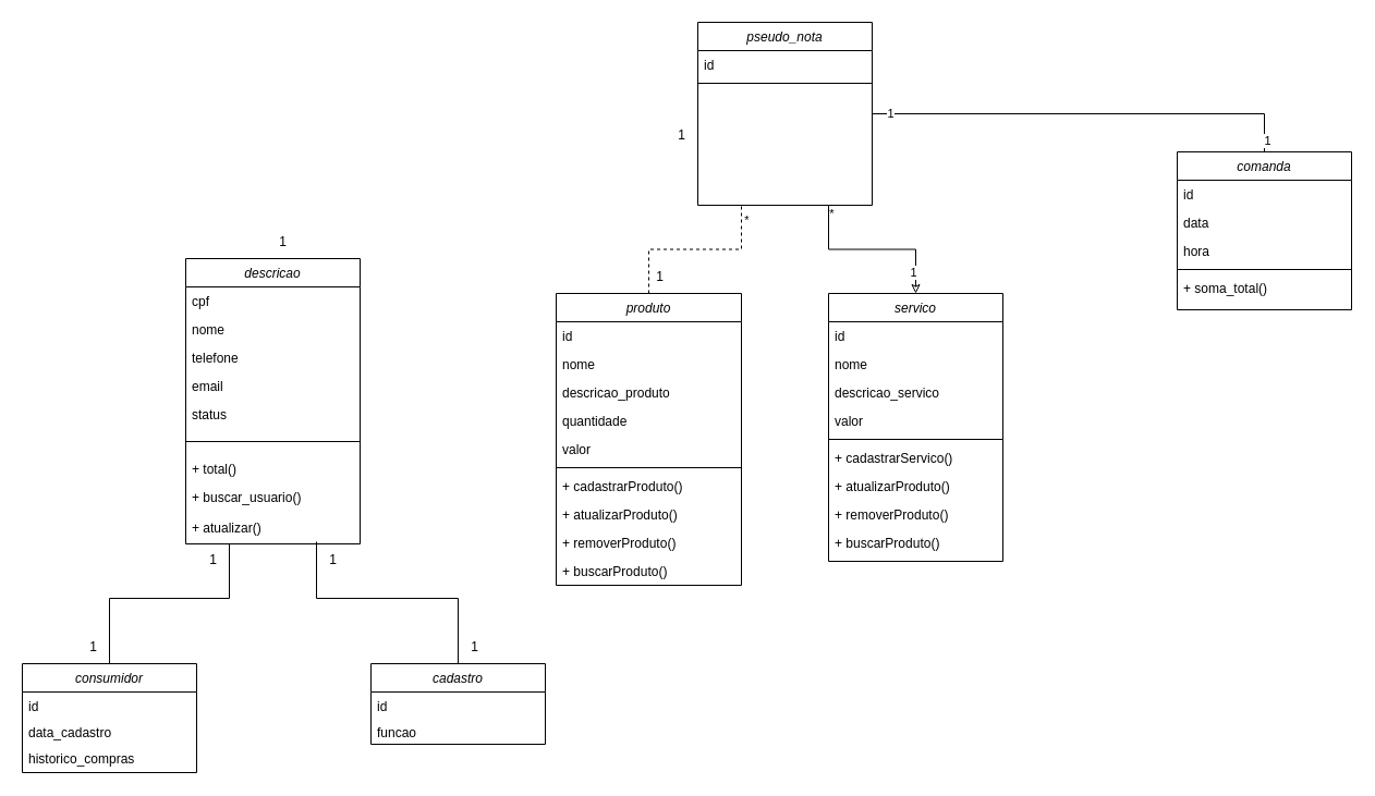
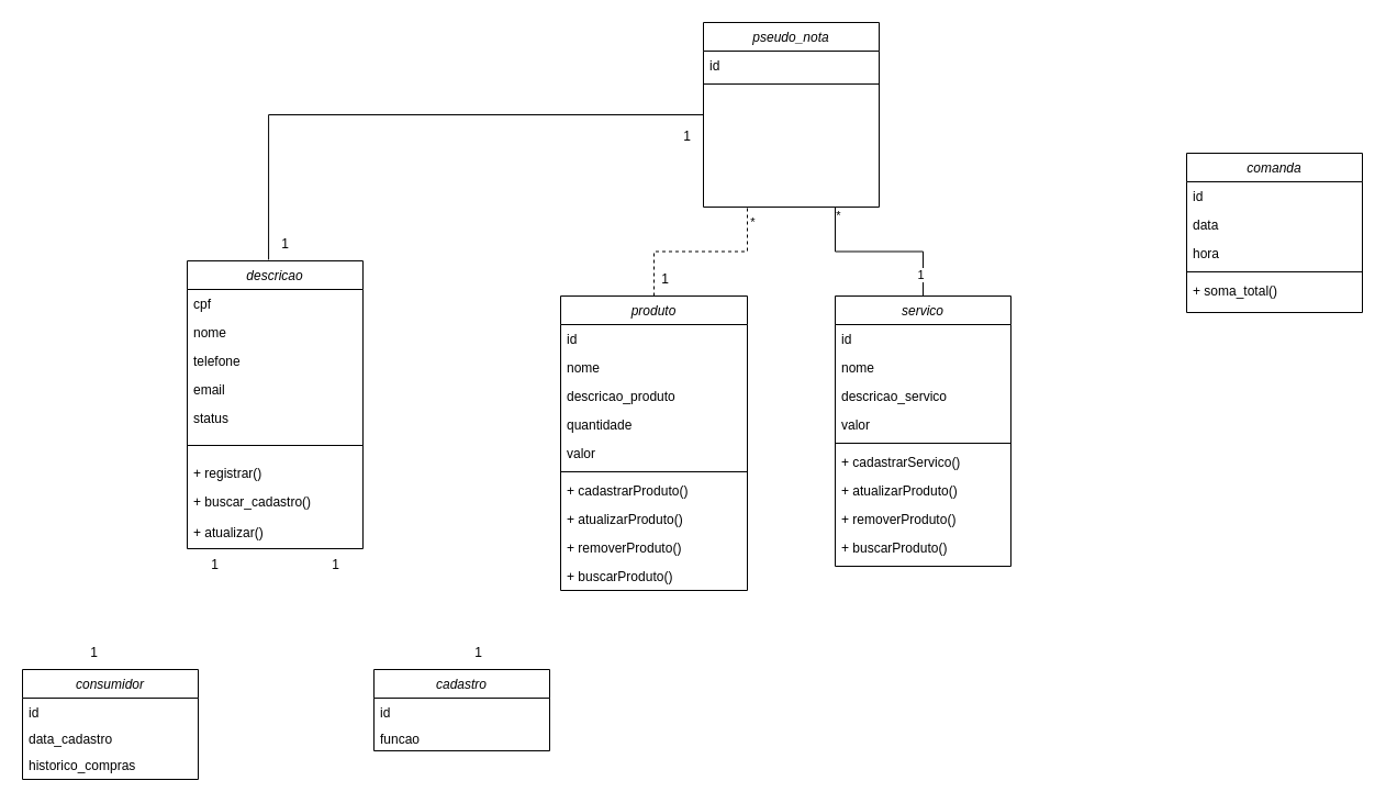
  <mxCell id="0" />
  <mxCell id="1" parent="0" />
  <mxCell id="2" value="descricao" style="swimlane;fontStyle=2;align=center;verticalAlign=top;childLayout=stackLayout;horizontal=1;startSize=26;horizontalStack=0;resizeParent=1;resizeLast=0;collapsible=1;marginBottom=0;rounded=0;shadow=0;strokeWidth=1;" vertex="1" parent="1"><mxGeometry x="170" y="237" width="160" height="262" as="geometry"><mxRectangle x="230" y="140" width="160" height="26" as="alternateBounds" /></mxGeometry></mxCell>
  <mxCell id="3" value="cpf" style="text;align=left;verticalAlign=top;spacingLeft=4;spacingRight=4;overflow=hidden;rotatable=0;points=[[0,0.5],[1,0.5]];portConstraint=eastwest;" vertex="1" parent="2"><mxGeometry y="26" width="160" height="26" as="geometry" /></mxCell>
  <mxCell id="4" value="nome" style="text;align=left;verticalAlign=top;spacingLeft=4;spacingRight=4;overflow=hidden;rotatable=0;points=[[0,0.5],[1,0.5]];portConstraint=eastwest;" vertex="1" parent="2"><mxGeometry y="52" width="160" height="26" as="geometry" /></mxCell>
  <mxCell id="5" value="telefone" style="text;align=left;verticalAlign=top;spacingLeft=4;spacingRight=4;overflow=hidden;rotatable=0;points=[[0,0.5],[1,0.5]];portConstraint=eastwest;" vertex="1" parent="2"><mxGeometry y="78" width="160" height="26" as="geometry" /></mxCell>
  <mxCell id="6" value="email" style="text;align=left;verticalAlign=top;spacingLeft=4;spacingRight=4;overflow=hidden;rotatable=0;points=[[0,0.5],[1,0.5]];portConstraint=eastwest;" vertex="1" parent="2"><mxGeometry y="104" width="160" height="26" as="geometry" /></mxCell>
  <mxCell id="7" value="status" style="text;align=left;verticalAlign=top;spacingLeft=4;spacingRight=4;overflow=hidden;rotatable=0;points=[[0,0.5],[1,0.5]];portConstraint=eastwest;" vertex="1" parent="2"><mxGeometry y="130" width="160" height="26" as="geometry" /></mxCell>
  <mxCell id="8" value="" style="line;html=1;strokeWidth=1;align=left;verticalAlign=middle;spacingTop=-1;spacingLeft=3;spacingRight=3;rotatable=0;labelPosition=right;points=[];portConstraint=eastwest;" vertex="1" parent="2"><mxGeometry y="156" width="160" height="24" as="geometry" /></mxCell>
- <mxCell id="9" value="+ total()" style="text;align=left;verticalAlign=top;spacingLeft=4;spacingRight=4;overflow=hidden;rotatable=0;points=[[0,0.5],[1,0.5]];portConstraint=eastwest;" vertex="1" parent="2"><mxGeometry y="180" width="160" height="26" as="geometry" /></mxCell>
- <mxCell id="10" value="+ buscar_usuario()" style="text;align=left;verticalAlign=top;spacingLeft=4;spacingRight=4;overflow=hidden;rotatable=0;points=[[0,0.5],[1,0.5]];portConstraint=eastwest;whiteSpace=wrap;" vertex="1" parent="2"><mxGeometry y="206" width="160" height="28" as="geometry" /></mxCell>
+ <mxCell id="9" value="+ registrar()" style="text;align=left;verticalAlign=top;spacingLeft=4;spacingRight=4;overflow=hidden;rotatable=0;points=[[0,0.5],[1,0.5]];portConstraint=eastwest;" vertex="1" parent="2"><mxGeometry y="180" width="160" height="26" as="geometry" /></mxCell>
+ <mxCell id="10" value="+ buscar_cadastro()" style="text;align=left;verticalAlign=top;spacingLeft=4;spacingRight=4;overflow=hidden;rotatable=0;points=[[0,0.5],[1,0.5]];portConstraint=eastwest;whiteSpace=wrap;" vertex="1" parent="2"><mxGeometry y="206" width="160" height="28" as="geometry" /></mxCell>
  <mxCell id="11" value="+ atualizar()" style="text;align=left;verticalAlign=top;spacingLeft=4;spacingRight=4;overflow=hidden;rotatable=0;points=[[0,0.5],[1,0.5]];portConstraint=eastwest;" vertex="1" parent="2"><mxGeometry y="234" width="160" height="26" as="geometry" /></mxCell>
- <mxCell id="12" style="edgeStyle=orthogonalEdgeStyle;rounded=0;orthogonalLoop=1;jettySize=auto;html=1;endArrow=none;endFill=0;startArrow=none;startFill=0;exitX=0.5;exitY=0;exitDx=0;exitDy=0;entryX=0.75;entryY=1;entryDx=0;entryDy=0;entryPerimeter=0;" edge="1" parent="1" source="13" target="11"><mxGeometry relative="1" as="geometry"><Array as="points"><mxPoint x="420" y="549" /><mxPoint x="290" y="549" /></Array><mxPoint x="420" y="599" as="sourcePoint" /><mxPoint x="290" y="509" as="targetPoint" /></mxGeometry></mxCell>
  <mxCell id="13" value="cadastro" style="swimlane;fontStyle=2;align=center;verticalAlign=top;childLayout=stackLayout;horizontal=1;startSize=26;horizontalStack=0;resizeParent=1;resizeLast=0;collapsible=1;marginBottom=0;rounded=0;shadow=0;strokeWidth=1;" vertex="1" parent="1"><mxGeometry x="340" y="609" width="160" height="74" as="geometry"><mxRectangle x="230" y="140" width="160" height="26" as="alternateBounds" /></mxGeometry></mxCell>
  <mxCell id="14" value="id" style="text;align=left;verticalAlign=top;spacingLeft=4;spacingRight=4;overflow=hidden;rotatable=0;points=[[0,0.5],[1,0.5]];portConstraint=eastwest;" vertex="1" parent="13"><mxGeometry y="26" width="160" height="24" as="geometry" /></mxCell>
  <mxCell id="15" value="funcao" style="text;align=left;verticalAlign=top;spacingLeft=4;spacingRight=4;overflow=hidden;rotatable=0;points=[[0,0.5],[1,0.5]];portConstraint=eastwest;" vertex="1" parent="13"><mxGeometry y="50" width="160" height="24" as="geometry" /></mxCell>
- <mxCell id="16" style="edgeStyle=orthogonalEdgeStyle;rounded=0;orthogonalLoop=1;jettySize=auto;html=1;endArrow=none;endFill=0;startArrow=none;startFill=0;entryX=0.25;entryY=1;entryDx=0;entryDy=0;exitX=0.5;exitY=0;exitDx=0;exitDy=0;" edge="1" parent="1" source="17" target="2"><mxGeometry relative="1" as="geometry"><Array as="points"><mxPoint x="100" y="549" /><mxPoint x="210" y="549" /></Array><mxPoint x="100" y="599" as="sourcePoint" /><mxPoint x="210" y="519" as="targetPoint" /></mxGeometry></mxCell>
  <mxCell id="17" value="consumidor" style="swimlane;fontStyle=2;align=center;verticalAlign=top;childLayout=stackLayout;horizontal=1;startSize=26;horizontalStack=0;resizeParent=1;resizeLast=0;collapsible=1;marginBottom=0;rounded=0;shadow=0;strokeWidth=1;" vertex="1" parent="1"><mxGeometry x="20" y="609" width="160" height="100" as="geometry"><mxRectangle x="230" y="140" width="160" height="26" as="alternateBounds" /></mxGeometry></mxCell>
  <mxCell id="18" value="id" style="text;align=left;verticalAlign=top;spacingLeft=4;spacingRight=4;overflow=hidden;rotatable=0;points=[[0,0.5],[1,0.5]];portConstraint=eastwest;" vertex="1" parent="17"><mxGeometry y="26" width="160" height="24" as="geometry" /></mxCell>
  <mxCell id="19" value="data_cadastro" style="text;align=left;verticalAlign=top;spacingLeft=4;spacingRight=4;overflow=hidden;rotatable=0;points=[[0,0.5],[1,0.5]];portConstraint=eastwest;" vertex="1" parent="17"><mxGeometry y="50" width="160" height="24" as="geometry" /></mxCell>
  <mxCell id="20" value="historico_compras" style="text;align=left;verticalAlign=top;spacingLeft=4;spacingRight=4;overflow=hidden;rotatable=0;points=[[0,0.5],[1,0.5]];portConstraint=eastwest;" vertex="1" parent="17"><mxGeometry y="74" width="160" height="26" as="geometry" /></mxCell>
- <mxCell id="21" style="edgeStyle=orthogonalEdgeStyle;rounded=0;orthogonalLoop=1;jettySize=auto;html=1;entryX=0.5;entryY=0;entryDx=0;entryDy=0;endArrow=classic;endFill=0;exitX=0.75;exitY=1;exitDx=0;exitDy=0;" edge="1" parent="1" source="56" target="30"><mxGeometry relative="1" as="geometry" /></mxCell>
+ <mxCell id="21" style="edgeStyle=orthogonalEdgeStyle;rounded=0;orthogonalLoop=1;jettySize=auto;html=1;entryX=0.5;entryY=0;entryDx=0;entryDy=0;endArrow=none;endFill=0;exitX=0.75;exitY=1;exitDx=0;exitDy=0;" edge="1" parent="1" source="56" target="30"><mxGeometry relative="1" as="geometry" /></mxCell>
  <mxCell id="22" value="*" style="edgeLabel;html=1;align=center;verticalAlign=middle;resizable=0;points=[];" vertex="1" connectable="0" parent="21"><mxGeometry x="-0.911" y="2" relative="1" as="geometry"><mxPoint as="offset" /></mxGeometry></mxCell>
  <mxCell id="23" value="1" style="edgeLabel;html=1;align=center;verticalAlign=middle;resizable=0;points=[];" connectable="0" vertex="1" parent="21"><mxGeometry x="0.749" y="-3" relative="1" as="geometry"><mxPoint as="offset" /></mxGeometry></mxCell>
  <mxCell id="24" value="comanda" style="swimlane;fontStyle=2;align=center;verticalAlign=top;childLayout=stackLayout;horizontal=1;startSize=26;horizontalStack=0;resizeParent=1;resizeLast=0;collapsible=1;marginBottom=0;rounded=0;shadow=0;strokeWidth=1;" vertex="1" parent="1"><mxGeometry x="1080" y="139" width="160" height="145" as="geometry"><mxRectangle x="230" y="140" width="160" height="26" as="alternateBounds" /></mxGeometry></mxCell>
  <mxCell id="25" value="id" style="text;align=left;verticalAlign=top;spacingLeft=4;spacingRight=4;overflow=hidden;rotatable=0;points=[[0,0.5],[1,0.5]];portConstraint=eastwest;" vertex="1" parent="24"><mxGeometry y="26" width="160" height="26" as="geometry" /></mxCell>
  <mxCell id="26" value="data" style="text;align=left;verticalAlign=top;spacingLeft=4;spacingRight=4;overflow=hidden;rotatable=0;points=[[0,0.5],[1,0.5]];portConstraint=eastwest;" vertex="1" parent="24"><mxGeometry y="52" width="160" height="26" as="geometry" /></mxCell>
  <mxCell id="27" value="hora" style="text;align=left;verticalAlign=top;spacingLeft=4;spacingRight=4;overflow=hidden;rotatable=0;points=[[0,0.5],[1,0.5]];portConstraint=eastwest;" vertex="1" parent="24"><mxGeometry y="78" width="160" height="26" as="geometry" /></mxCell>
  <mxCell id="28" value="" style="line;html=1;strokeWidth=1;align=left;verticalAlign=middle;spacingTop=-1;spacingLeft=3;spacingRight=3;rotatable=0;labelPosition=right;points=[];portConstraint=eastwest;" vertex="1" parent="24"><mxGeometry y="104" width="160" height="8" as="geometry" /></mxCell>
  <mxCell id="29" value="+ soma_total()" style="text;align=left;verticalAlign=top;spacingLeft=4;spacingRight=4;overflow=hidden;rotatable=0;points=[[0,0.5],[1,0.5]];portConstraint=eastwest;" vertex="1" parent="24"><mxGeometry y="112" width="160" height="26" as="geometry" /></mxCell>
  <mxCell id="30" value="servico" style="swimlane;fontStyle=2;align=center;verticalAlign=top;childLayout=stackLayout;horizontal=1;startSize=26;horizontalStack=0;resizeParent=1;resizeLast=0;collapsible=1;marginBottom=0;rounded=0;shadow=0;strokeWidth=1;" vertex="1" parent="1"><mxGeometry x="760" y="269" width="160" height="246" as="geometry"><mxRectangle x="230" y="140" width="160" height="26" as="alternateBounds" /></mxGeometry></mxCell>
  <mxCell id="31" value="id" style="text;align=left;verticalAlign=top;spacingLeft=4;spacingRight=4;overflow=hidden;rotatable=0;points=[[0,0.5],[1,0.5]];portConstraint=eastwest;" vertex="1" parent="30"><mxGeometry y="26" width="160" height="26" as="geometry" /></mxCell>
  <mxCell id="32" value="nome" style="text;align=left;verticalAlign=top;spacingLeft=4;spacingRight=4;overflow=hidden;rotatable=0;points=[[0,0.5],[1,0.5]];portConstraint=eastwest;" vertex="1" parent="30"><mxGeometry y="52" width="160" height="26" as="geometry" /></mxCell>
  <mxCell id="33" value="descricao_servico" style="text;align=left;verticalAlign=top;spacingLeft=4;spacingRight=4;overflow=hidden;rotatable=0;points=[[0,0.5],[1,0.5]];portConstraint=eastwest;" vertex="1" parent="30"><mxGeometry y="78" width="160" height="26" as="geometry" /></mxCell>
  <mxCell id="34" value="valor" style="text;align=left;verticalAlign=top;spacingLeft=4;spacingRight=4;overflow=hidden;rotatable=0;points=[[0,0.5],[1,0.5]];portConstraint=eastwest;" vertex="1" parent="30"><mxGeometry y="104" width="160" height="26" as="geometry" /></mxCell>
  <mxCell id="35" value="" style="line;html=1;strokeWidth=1;align=left;verticalAlign=middle;spacingTop=-1;spacingLeft=3;spacingRight=3;rotatable=0;labelPosition=right;points=[];portConstraint=eastwest;" vertex="1" parent="30"><mxGeometry y="130" width="160" height="8" as="geometry" /></mxCell>
  <mxCell id="36" value="+ cadastrarServico()" style="text;align=left;verticalAlign=top;spacingLeft=4;spacingRight=4;overflow=hidden;rotatable=0;points=[[0,0.5],[1,0.5]];portConstraint=eastwest;" vertex="1" parent="30"><mxGeometry y="138" width="160" height="26" as="geometry" /></mxCell>
  <mxCell id="37" value="+ atualizarProduto()" style="text;align=left;verticalAlign=top;spacingLeft=4;spacingRight=4;overflow=hidden;rotatable=0;points=[[0,0.5],[1,0.5]];portConstraint=eastwest;" vertex="1" parent="30"><mxGeometry y="164" width="160" height="26" as="geometry" /></mxCell>
  <mxCell id="38" value="+ removerProduto()" style="text;align=left;verticalAlign=top;spacingLeft=4;spacingRight=4;overflow=hidden;rotatable=0;points=[[0,0.5],[1,0.5]];portConstraint=eastwest;" vertex="1" parent="30"><mxGeometry y="190" width="160" height="26" as="geometry" /></mxCell>
  <mxCell id="39" value="+ buscarProduto()" style="text;align=left;verticalAlign=top;spacingLeft=4;spacingRight=4;overflow=hidden;rotatable=0;points=[[0,0.5],[1,0.5]];portConstraint=eastwest;" vertex="1" parent="30"><mxGeometry y="216" width="160" height="26" as="geometry" /></mxCell>
  <mxCell id="40" style="edgeStyle=orthogonalEdgeStyle;rounded=0;orthogonalLoop=1;jettySize=auto;html=1;entryX=0.25;entryY=1;entryDx=0;entryDy=0;endArrow=none;endFill=0;dashed=1;" edge="1" parent="1" source="42" target="56"><mxGeometry relative="1" as="geometry" /></mxCell>
  <mxCell id="41" value="*" style="edgeLabel;html=1;align=center;verticalAlign=middle;resizable=0;points=[];" connectable="0" vertex="1" parent="40"><mxGeometry x="0.843" y="-4" relative="1" as="geometry"><mxPoint as="offset" /></mxGeometry></mxCell>
  <mxCell id="42" value="produto" style="swimlane;fontStyle=2;align=center;verticalAlign=top;childLayout=stackLayout;horizontal=1;startSize=26;horizontalStack=0;resizeParent=1;resizeLast=0;collapsible=1;marginBottom=0;rounded=0;shadow=0;strokeWidth=1;" vertex="1" parent="1"><mxGeometry x="510" y="269" width="170" height="268" as="geometry"><mxRectangle x="230" y="140" width="160" height="26" as="alternateBounds" /></mxGeometry></mxCell>
  <mxCell id="43" value="id" style="text;align=left;verticalAlign=top;spacingLeft=4;spacingRight=4;overflow=hidden;rotatable=0;points=[[0,0.5],[1,0.5]];portConstraint=eastwest;" vertex="1" parent="42"><mxGeometry y="26" width="170" height="26" as="geometry" /></mxCell>
  <mxCell id="44" value="nome" style="text;align=left;verticalAlign=top;spacingLeft=4;spacingRight=4;overflow=hidden;rotatable=0;points=[[0,0.5],[1,0.5]];portConstraint=eastwest;" vertex="1" parent="42"><mxGeometry y="52" width="170" height="26" as="geometry" /></mxCell>
  <mxCell id="45" value="descricao_produto" style="text;align=left;verticalAlign=top;spacingLeft=4;spacingRight=4;overflow=hidden;rotatable=0;points=[[0,0.5],[1,0.5]];portConstraint=eastwest;" vertex="1" parent="42"><mxGeometry y="78" width="170" height="26" as="geometry" /></mxCell>
  <mxCell id="46" value="quantidade" style="text;align=left;verticalAlign=top;spacingLeft=4;spacingRight=4;overflow=hidden;rotatable=0;points=[[0,0.5],[1,0.5]];portConstraint=eastwest;" vertex="1" parent="42"><mxGeometry y="104" width="170" height="26" as="geometry" /></mxCell>
  <mxCell id="47" value="valor" style="text;align=left;verticalAlign=top;spacingLeft=4;spacingRight=4;overflow=hidden;rotatable=0;points=[[0,0.5],[1,0.5]];portConstraint=eastwest;" vertex="1" parent="42"><mxGeometry y="130" width="170" height="26" as="geometry" /></mxCell>
  <mxCell id="48" value="" style="line;html=1;strokeWidth=1;align=left;verticalAlign=middle;spacingTop=-1;spacingLeft=3;spacingRight=3;rotatable=0;labelPosition=right;points=[];portConstraint=eastwest;" vertex="1" parent="42"><mxGeometry y="156" width="170" height="8" as="geometry" /></mxCell>
  <mxCell id="49" value="+ cadastrarProduto()" style="text;align=left;verticalAlign=top;spacingLeft=4;spacingRight=4;overflow=hidden;rotatable=0;points=[[0,0.5],[1,0.5]];portConstraint=eastwest;" vertex="1" parent="42"><mxGeometry y="164" width="170" height="26" as="geometry" /></mxCell>
  <mxCell id="50" value="+ atualizarProduto()" style="text;align=left;verticalAlign=top;spacingLeft=4;spacingRight=4;overflow=hidden;rotatable=0;points=[[0,0.5],[1,0.5]];portConstraint=eastwest;" vertex="1" parent="42"><mxGeometry y="190" width="170" height="26" as="geometry" /></mxCell>
  <mxCell id="51" value="+ removerProduto()" style="text;align=left;verticalAlign=top;spacingLeft=4;spacingRight=4;overflow=hidden;rotatable=0;points=[[0,0.5],[1,0.5]];portConstraint=eastwest;" vertex="1" parent="42"><mxGeometry y="216" width="170" height="26" as="geometry" /></mxCell>
  <mxCell id="52" value="+ buscarProduto()" style="text;align=left;verticalAlign=top;spacingLeft=4;spacingRight=4;overflow=hidden;rotatable=0;points=[[0,0.5],[1,0.5]];portConstraint=eastwest;" vertex="1" parent="42"><mxGeometry y="242" width="170" height="26" as="geometry" /></mxCell>
- <mxCell id="53" style="edgeStyle=orthogonalEdgeStyle;rounded=0;orthogonalLoop=1;jettySize=auto;html=1;entryX=0.5;entryY=0;entryDx=0;entryDy=0;endArrow=none;endFill=0;startArrow=none;startFill=0;exitX=1;exitY=0.5;exitDx=0;exitDy=0;" edge="1" parent="1" source="56" target="24"><mxGeometry relative="1" as="geometry"><mxPoint x="730" y="99" as="sourcePoint" /></mxGeometry></mxCell>
- <mxCell id="54" value="1" style="edgeLabel;html=1;align=center;verticalAlign=middle;resizable=0;points=[];" connectable="0" vertex="1" parent="53"><mxGeometry x="-0.919" y="1" relative="1" as="geometry"><mxPoint as="offset" /></mxGeometry></mxCell>
- <mxCell id="55" value="1" style="edgeLabel;html=1;align=center;verticalAlign=middle;resizable=0;points=[];" connectable="0" vertex="1" parent="53"><mxGeometry x="0.944" y="2" relative="1" as="geometry"><mxPoint as="offset" /></mxGeometry></mxCell>
  <mxCell id="56" value="pseudo_nota" style="swimlane;fontStyle=2;align=center;verticalAlign=top;childLayout=stackLayout;horizontal=1;startSize=26;horizontalStack=0;resizeParent=1;resizeLast=0;collapsible=1;marginBottom=0;rounded=0;shadow=0;strokeWidth=1;" vertex="1" parent="1"><mxGeometry x="640" y="20" width="160" height="168" as="geometry"><mxRectangle x="695" y="-460" width="160" height="26" as="alternateBounds" /></mxGeometry></mxCell>
  <mxCell id="57" value="id" style="text;align=left;verticalAlign=top;spacingLeft=4;spacingRight=4;overflow=hidden;rotatable=0;points=[[0,0.5],[1,0.5]];portConstraint=eastwest;" vertex="1" parent="56"><mxGeometry y="26" width="160" height="26" as="geometry" /></mxCell>
  <mxCell id="58" value="" style="line;html=1;strokeWidth=1;align=left;verticalAlign=middle;spacingTop=-1;spacingLeft=3;spacingRight=3;rotatable=0;labelPosition=right;points=[];portConstraint=eastwest;" vertex="1" parent="56"><mxGeometry y="52" width="160" height="8" as="geometry" /></mxCell>
+ <mxCell id="59" style="edgeStyle=orthogonalEdgeStyle;rounded=0;orthogonalLoop=1;jettySize=auto;html=1;entryX=0.463;entryY=-0.004;entryDx=0;entryDy=0;entryPerimeter=0;startArrow=none;startFill=0;endArrow=none;endFill=0;exitX=0;exitY=0.5;exitDx=0;exitDy=0;" edge="1" parent="1" source="56" target="2"><mxGeometry relative="1" as="geometry"><mxPoint x="540" y="93" as="sourcePoint" /></mxGeometry></mxCell>
  <mxCell id="60" value="1" style="text;html=1;align=center;verticalAlign=middle;resizable=0;points=[];autosize=1;strokeColor=none;fillColor=none;" vertex="1" parent="1"><mxGeometry x="610" y="109" width="30" height="30" as="geometry" /></mxCell>
  <mxCell id="61" value="1" style="text;html=1;align=center;verticalAlign=middle;resizable=0;points=[];autosize=1;strokeColor=none;fillColor=none;" vertex="1" parent="1"><mxGeometry x="244" y="207" width="30" height="30" as="geometry" /></mxCell>
  <mxCell id="62" value="1" style="text;html=1;align=center;verticalAlign=middle;resizable=0;points=[];autosize=1;strokeColor=none;fillColor=none;" vertex="1" parent="1"><mxGeometry x="290" y="499" width="30" height="30" as="geometry" /></mxCell>
  <mxCell id="63" value="1" style="text;html=1;align=center;verticalAlign=middle;resizable=0;points=[];autosize=1;strokeColor=none;fillColor=none;" vertex="1" parent="1"><mxGeometry x="420" y="579" width="30" height="30" as="geometry" /></mxCell>
  <mxCell id="64" value="1" style="text;html=1;align=center;verticalAlign=middle;resizable=0;points=[];autosize=1;strokeColor=none;fillColor=none;" vertex="1" parent="1"><mxGeometry x="180" y="499" width="30" height="30" as="geometry" /></mxCell>
  <mxCell id="65" value="1" style="text;html=1;align=center;verticalAlign=middle;resizable=0;points=[];autosize=1;strokeColor=none;fillColor=none;" vertex="1" parent="1"><mxGeometry x="70" y="579" width="30" height="30" as="geometry" /></mxCell>
  <mxCell id="66" value="1" style="text;html=1;align=center;verticalAlign=middle;resizable=0;points=[];autosize=1;strokeColor=none;fillColor=none;" vertex="1" parent="1"><mxGeometry x="590" y="239" width="30" height="30" as="geometry" /></mxCell>
